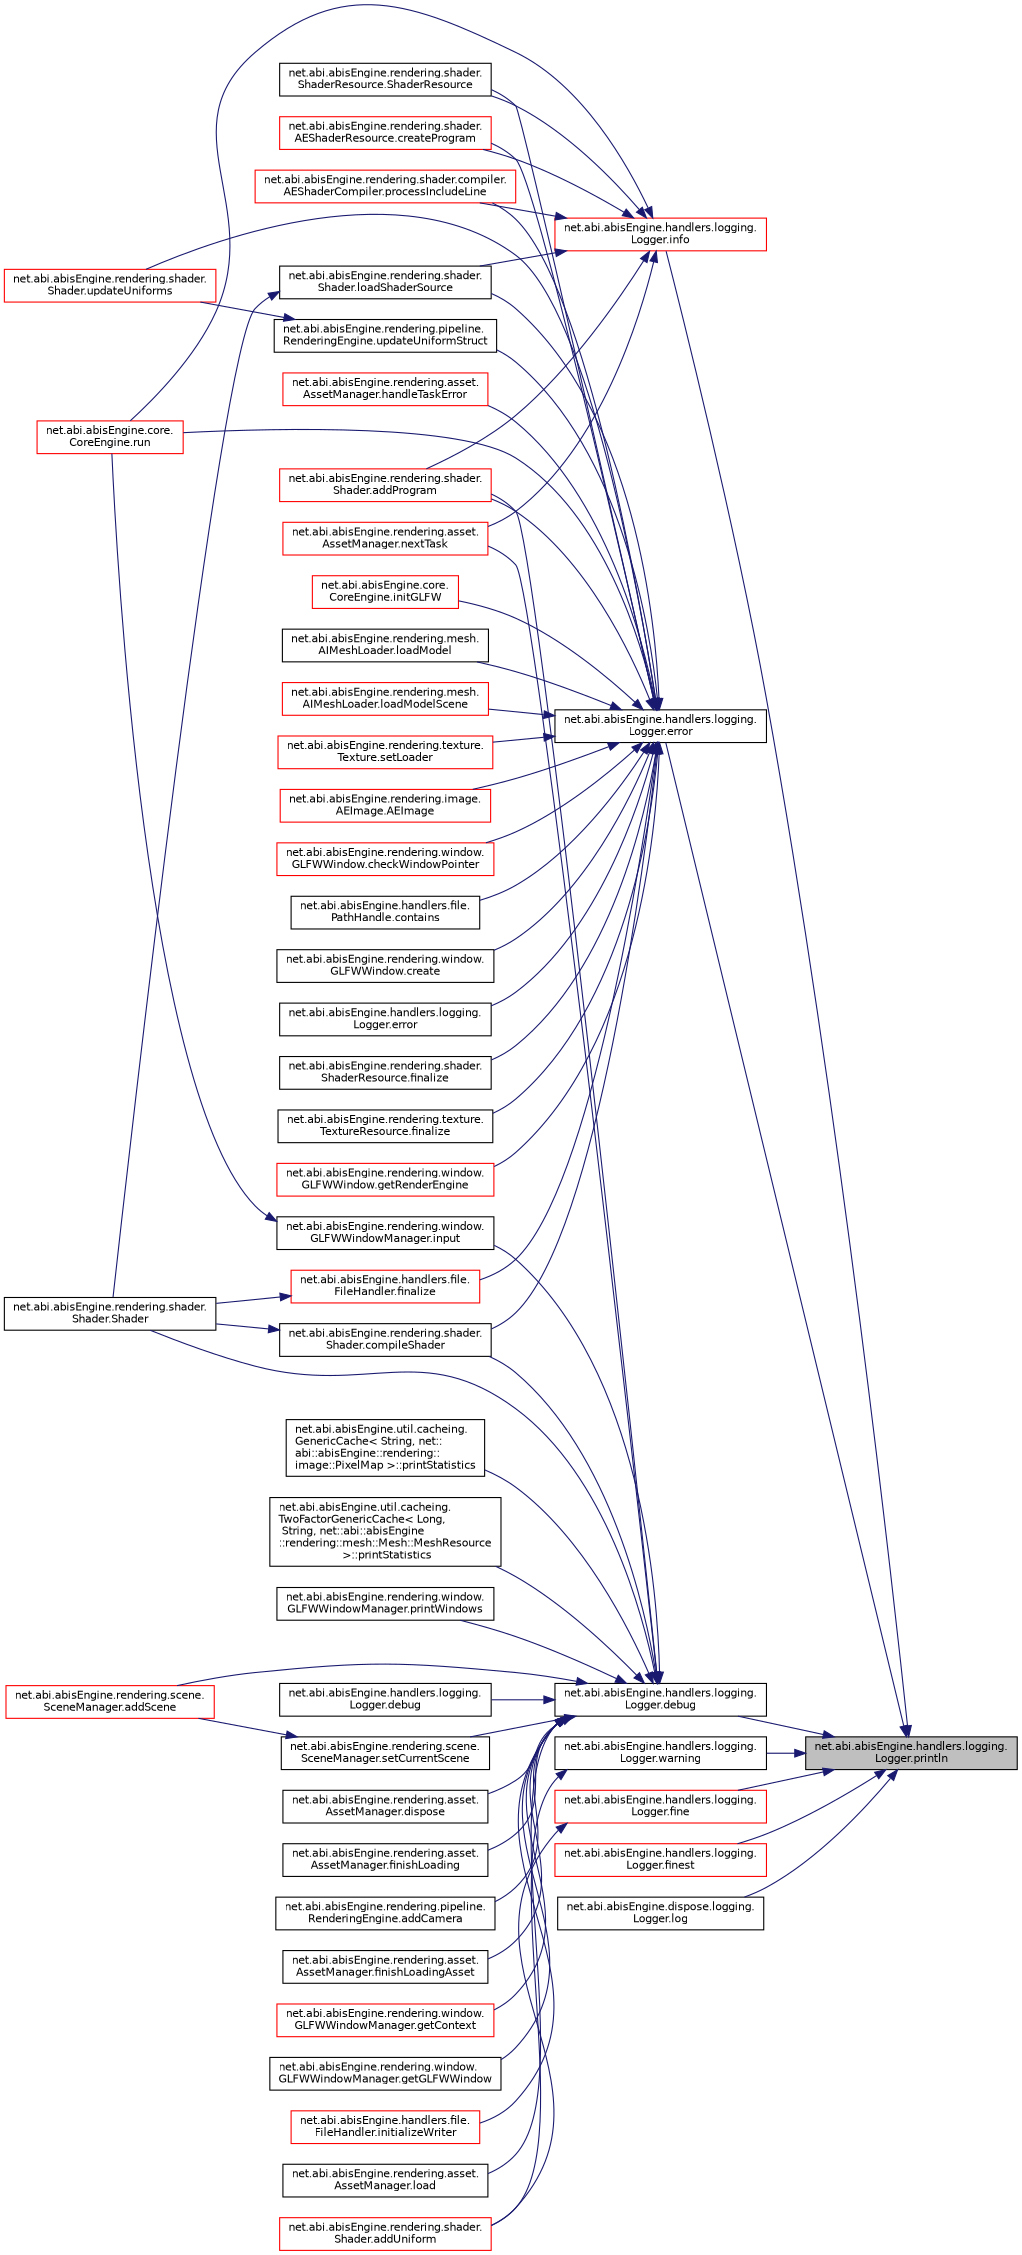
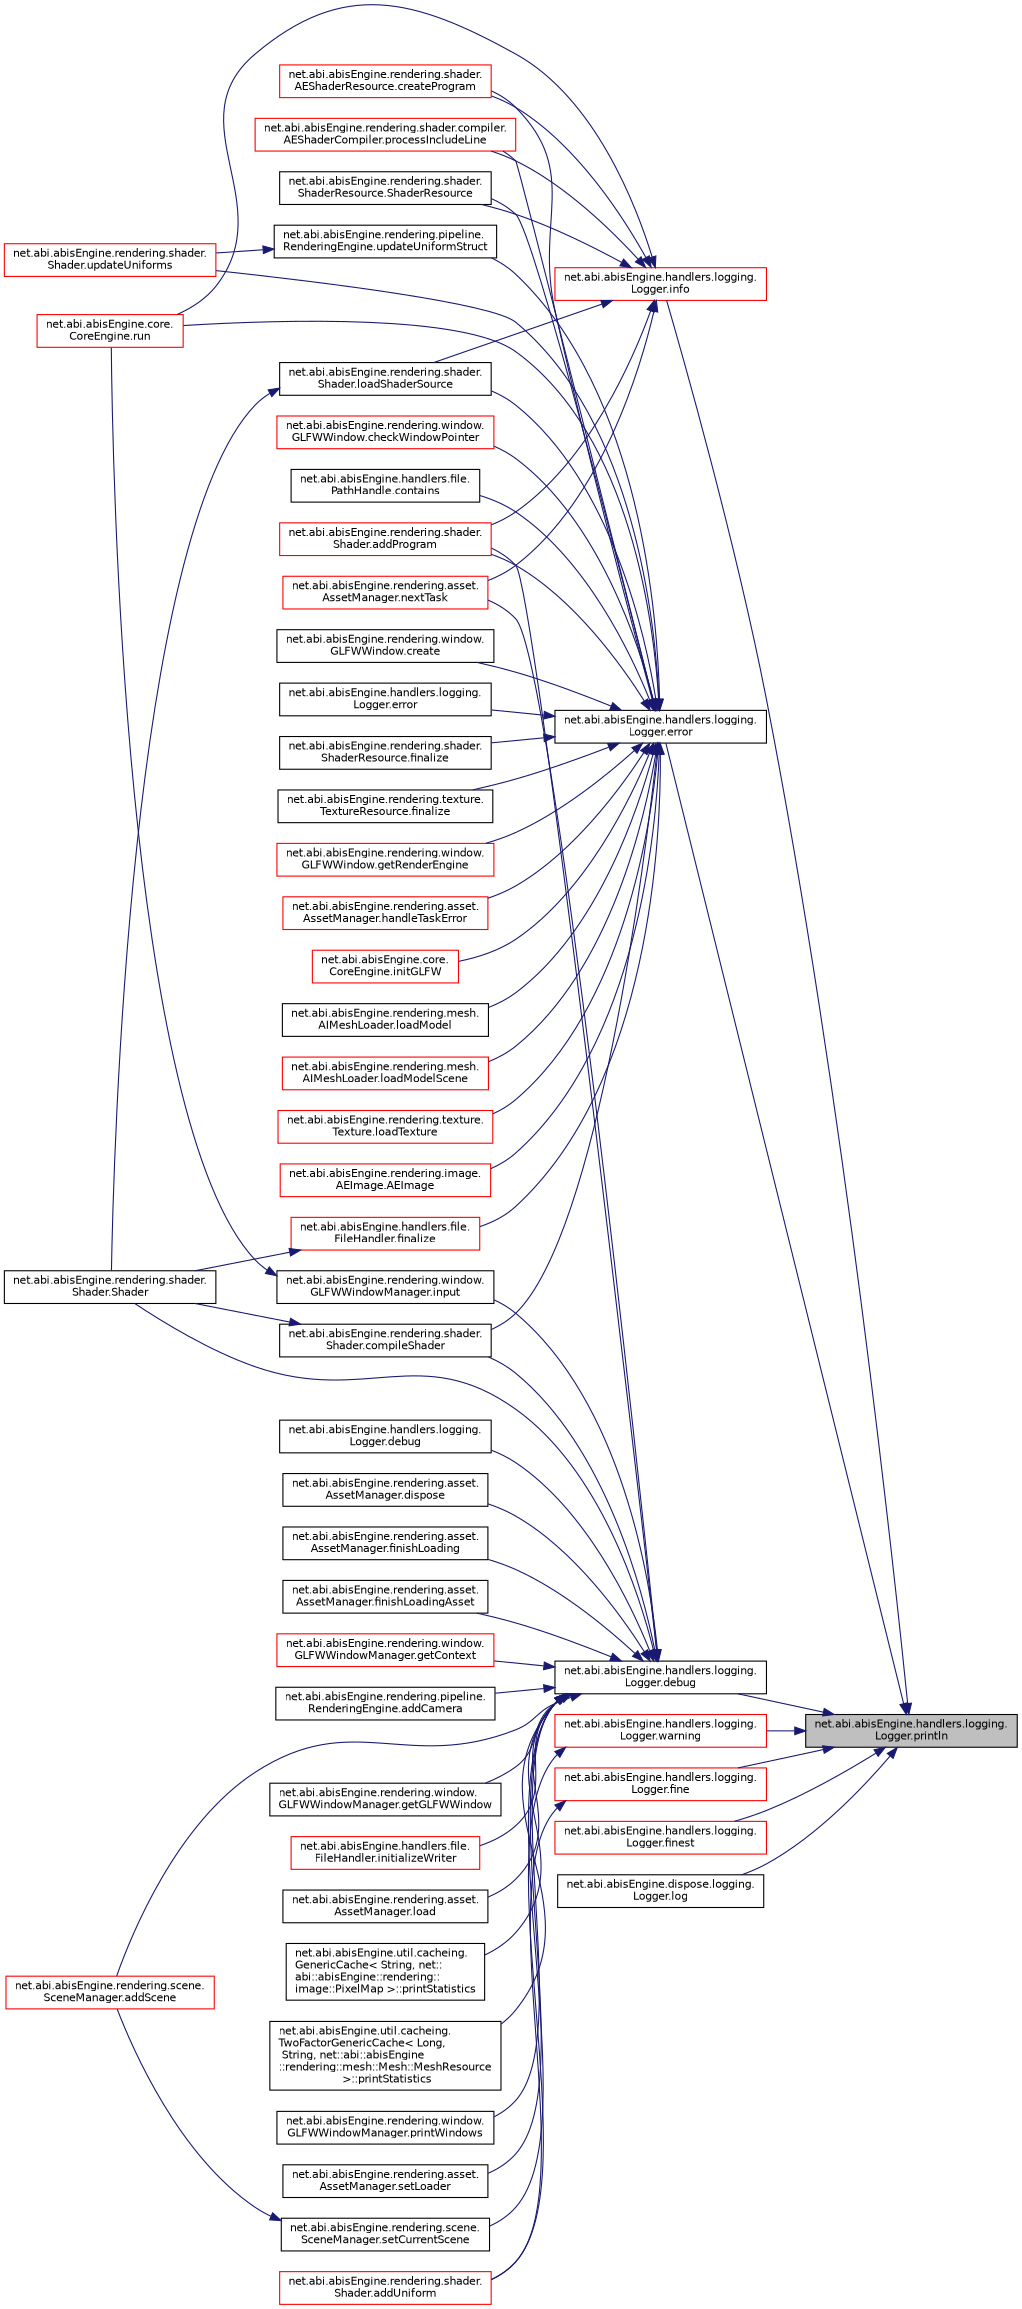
  digraph {
    rankdir=RL
    node [color=black fillcolor=white fontname=Helvetica fontsize=10 shape=record style=filled]
    edge [color=midnightblue dir=back fontname=Helvetica fontsize=10 labelfontname=Helvetica labelfontsize=10 style=solid]
    n1 [fillcolor=grey75 fontcolor=black height=0.2 label="net.abi.abisEngine.handlers.logging.\lLogger.println" width=0.4]
    n2 [height=0.2 label="net.abi.abisEngine.handlers.logging.\lLogger.debug" width=0.4]
    n3 [height=0.2 label="net.abi.abisEngine.handlers.logging.\lLogger.error" width=0.4]
    n4 [color=red height=0.2 label="net.abi.abisEngine.handlers.logging.\lLogger.fine" width=0.4]
    n5 [color=red height=0.2 label="net.abi.abisEngine.handlers.logging.\lLogger.finest" width=0.4]
    n6 [color=red height=0.2 label="net.abi.abisEngine.handlers.logging.\lLogger.info" width=0.4]
    n7 [height=0.2 label="net.abi.abisEngine.dispose.logging.\lLogger.log" width=0.4]
-   n8 [height=0.2 label="net.abi.abisEngine.handlers.logging.\lLogger.warning" width=0.4]
+   n8 [color=red height=0.2 label="net.abi.abisEngine.handlers.logging.\lLogger.warning" width=0.4]
    n9 [height=0.2 label="net.abi.abisEngine.rendering.pipeline.\lRenderingEngine.addCamera" width=0.4]
    n10 [color=red height=0.2 label="net.abi.abisEngine.rendering.shader.\lShader.addProgram" width=0.4]
    n11 [color=red height=0.2 label="net.abi.abisEngine.rendering.scene.\lSceneManager.addScene" width=0.4]
    n12 [height=0.2 label="net.abi.abisEngine.rendering.shader.\lShader.compileShader" width=0.4]
    n13 [height=0.2 label="net.abi.abisEngine.rendering.shader.\lShader.Shader" width=0.4]
    n14 [height=0.2 label="net.abi.abisEngine.handlers.logging.\lLogger.debug" width=0.4]
    n15 [height=0.2 label="net.abi.abisEngine.rendering.asset.\lAssetManager.dispose" width=0.4]
    n16 [height=0.2 label="net.abi.abisEngine.rendering.asset.\lAssetManager.finishLoading" width=0.4]
    n17 [height=0.2 label="net.abi.abisEngine.rendering.asset.\lAssetManager.finishLoadingAsset" width=0.4]
    n18 [color=red height=0.2 label="net.abi.abisEngine.rendering.window.\lGLFWWindowManager.getContext" width=0.4]
    n19 [height=0.2 label="net.abi.abisEngine.rendering.window.\lGLFWWindowManager.getGLFWWindow" width=0.4]
    n20 [color=red height=0.2 label="net.abi.abisEngine.handlers.file.\lFileHandler.initializeWriter" width=0.4]
    n21 [height=0.2 label="net.abi.abisEngine.rendering.window.\lGLFWWindowManager.input" width=0.4]
    n22 [height=0.2 label="net.abi.abisEngine.rendering.asset.\lAssetManager.load" width=0.4]
    n23 [color=red height=0.2 label="net.abi.abisEngine.rendering.asset.\lAssetManager.nextTask" width=0.4]
    n24 [height=0.2 label="net.abi.abisEngine.util.cacheing.\lGenericCache\< String, net::\labi::abisEngine::rendering::\limage::PixelMap \>::printStatistics" width=0.4]
    n25 [height=0.2 label="net.abi.abisEngine.util.cacheing.\lTwoFactorGenericCache\< Long,\l String, net::abi::abisEngine\l::rendering::mesh::Mesh::MeshResource\l \>::printStatistics" width=0.4]
    n26 [height=0.2 label="net.abi.abisEngine.rendering.window.\lGLFWWindowManager.printWindows" width=0.4]
    n27 [height=0.2 label="net.abi.abisEngine.rendering.scene.\lSceneManager.setCurrentScene" width=0.4]
+   n28 [height=0.2 label="net.abi.abisEngine.rendering.asset.\lAssetManager.setLoader" width=0.4]
    n29 [color=red height=0.2 label="net.abi.abisEngine.core.\lCoreEngine.run" width=0.4]
    n30 [color=red height=0.2 label="net.abi.abisEngine.rendering.image.\lAEImage.AEImage" width=0.4]
    n31 [color=red height=0.2 label="net.abi.abisEngine.rendering.window.\lGLFWWindow.checkWindowPointer" width=0.4]
    n32 [height=0.2 label="net.abi.abisEngine.handlers.file.\lPathHandle.contains" width=0.4]
    n33 [height=0.2 label="net.abi.abisEngine.rendering.window.\lGLFWWindow.create" width=0.4]
    n34 [color=red height=0.2 label="net.abi.abisEngine.rendering.shader.\lAEShaderResource.createProgram" width=0.4]
    n35 [height=0.2 label="net.abi.abisEngine.handlers.logging.\lLogger.error" width=0.4]
    n36 [color=red height=0.2 label="net.abi.abisEngine.handlers.file.\lFileHandler.finalize" width=0.4]
    n37 [height=0.2 label="net.abi.abisEngine.rendering.shader.\lShaderResource.finalize" width=0.4]
    n38 [height=0.2 label="net.abi.abisEngine.rendering.texture.\lTextureResource.finalize" width=0.4]
    n39 [color=red height=0.2 label="net.abi.abisEngine.rendering.window.\lGLFWWindow.getRenderEngine" width=0.4]
    n40 [color=red height=0.2 label="net.abi.abisEngine.rendering.asset.\lAssetManager.handleTaskError" width=0.4]
    n41 [color=red height=0.2 label="net.abi.abisEngine.core.\lCoreEngine.initGLFW" width=0.4]
    n42 [height=0.2 label="net.abi.abisEngine.rendering.mesh.\lAIMeshLoader.loadModel" width=0.4]
    n43 [color=red height=0.2 label="net.abi.abisEngine.rendering.mesh.\lAIMeshLoader.loadModelScene" width=0.4]
    n44 [height=0.2 label="net.abi.abisEngine.rendering.shader.\lShader.loadShaderSource" width=0.4]
-   n45 [color=red height=0.2 label="net.abi.abisEngine.rendering.texture.\lTexture.setLoader" width=0.4]
+   n45 [color=red height=0.2 label="net.abi.abisEngine.rendering.texture.\lTexture.loadTexture" width=0.4]
    n46 [color=red height=0.2 label="net.abi.abisEngine.rendering.shader.compiler.\lAEShaderCompiler.processIncludeLine" width=0.4]
    n47 [height=0.2 label="net.abi.abisEngine.rendering.shader.\lShaderResource.ShaderResource" width=0.4]
    n48 [color=red height=0.2 label="net.abi.abisEngine.rendering.shader.\lShader.updateUniforms" width=0.4]
    n49 [height=0.2 label="net.abi.abisEngine.rendering.pipeline.\lRenderingEngine.updateUniformStruct" width=0.4]
    n50 [color=red height=0.2 label="net.abi.abisEngine.rendering.shader.\lShader.addUniform" width=0.4]
    n1 -> n2
    n1 -> n3
    n1 -> n4
    n1 -> n5
    n1 -> n6
    n1 -> n7
    n1 -> n8
    n2 -> n9
    n2 -> n10
    n2 -> n11
    n2 -> n12
    n2 -> n13
    n2 -> n14
    n2 -> n15
    n2 -> n16
    n2 -> n17
    n2 -> n18
    n2 -> n19
    n2 -> n20
    n2 -> n21
    n2 -> n22
    n2 -> n23
    n2 -> n24
    n2 -> n25
    n2 -> n26
    n2 -> n27
+   n2 -> n28
    n3 -> n10
    n3 -> n12
    n3 -> n29
    n3 -> n30
    n3 -> n31
    n3 -> n32
    n3 -> n33
    n3 -> n34
    n3 -> n35
    n3 -> n36
    n3 -> n37
    n3 -> n38
    n3 -> n39
    n3 -> n40
    n3 -> n41
    n3 -> n42
    n3 -> n43
    n3 -> n44
    n3 -> n45
    n3 -> n46
    n3 -> n47
    n3 -> n48
    n3 -> n49
    n4 -> n50
    n6 -> n10
    n6 -> n23
    n6 -> n29
    n6 -> n34
    n6 -> n44
    n6 -> n46
    n6 -> n47
    n8 -> n50
    n12 -> n13
    n21 -> n29
    n27 -> n11
    n36 -> n13
    n44 -> n13
    n49 -> n48
  }
